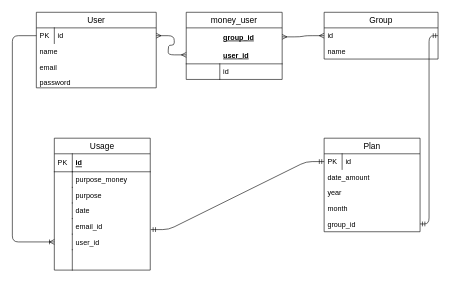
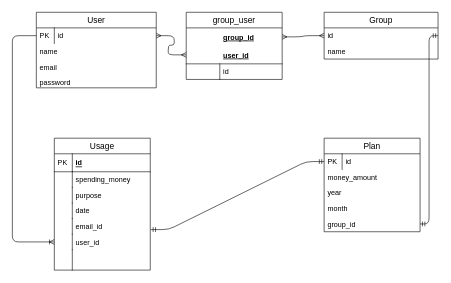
  <mxCell id="0" />
  <mxCell id="1" parent="0" />
  <mxCell id="2" value="User" style="swimlane;fontStyle=0;childLayout=stackLayout;horizontal=1;startSize=26;horizontalStack=0;resizeParent=1;resizeParentMax=0;resizeLast=0;collapsible=1;marginBottom=0;align=center;fontSize=14;" parent="1" vertex="1"><mxGeometry x="60" y="20" width="200" height="126" as="geometry" /></mxCell>
  <mxCell id="3" value="id" style="shape=partialRectangle;top=0;left=0;right=0;bottom=0;align=left;verticalAlign=top;fillColor=none;spacingLeft=34;spacingRight=4;overflow=hidden;rotatable=0;points=[[0,0.5],[1,0.5]];portConstraint=eastwest;dropTarget=0;fontSize=12;" parent="2" vertex="1"><mxGeometry y="26" width="200" height="26" as="geometry" /></mxCell>
  <mxCell id="4" value="PK" style="shape=partialRectangle;top=0;left=0;bottom=0;fillColor=none;align=left;verticalAlign=top;spacingLeft=4;spacingRight=4;overflow=hidden;rotatable=0;points=[];portConstraint=eastwest;part=1;fontSize=12;" parent="3" vertex="1" connectable="0"><mxGeometry width="30" height="26" as="geometry" /></mxCell>
  <mxCell id="5" value="name" style="text;strokeColor=none;fillColor=none;spacingLeft=4;spacingRight=4;overflow=hidden;rotatable=0;points=[[0,0.5],[1,0.5]];portConstraint=eastwest;fontSize=12;" parent="2" vertex="1"><mxGeometry y="52" width="200" height="26" as="geometry" /></mxCell>
  <mxCell id="6" value="email&#10;" style="text;strokeColor=none;fillColor=none;spacingLeft=4;spacingRight=4;overflow=hidden;rotatable=0;points=[[0,0.5],[1,0.5]];portConstraint=eastwest;fontSize=12;" vertex="1" parent="2"><mxGeometry y="78" width="200" height="26" as="geometry" /></mxCell>
  <mxCell id="7" value="password" style="text;strokeColor=none;fillColor=none;spacingLeft=4;spacingRight=4;overflow=hidden;rotatable=0;points=[[0,0.5],[1,0.5]];portConstraint=eastwest;fontSize=12;" parent="2" vertex="1"><mxGeometry y="104" width="200" height="22" as="geometry" /></mxCell>
  <mxCell id="8" value="" style="edgeStyle=elbowEdgeStyle;fontSize=12;html=1;endArrow=ERmandOne;startArrow=ERmandOne;exitX=1;exitY=0.5;exitDx=0;exitDy=0;entryX=1;entryY=0.5;entryDx=0;entryDy=0;" parent="1" target="31" edge="1"><mxGeometry width="100" height="100" relative="1" as="geometry"><mxPoint x="730" y="59" as="sourcePoint" /><mxPoint x="790" y="333" as="targetPoint" /></mxGeometry></mxCell>
  <mxCell id="9" value="Usage" style="swimlane;fontStyle=0;childLayout=stackLayout;horizontal=1;startSize=26;horizontalStack=0;resizeParent=1;resizeParentMax=0;resizeLast=0;collapsible=1;marginBottom=0;align=center;fontSize=14;" parent="1" vertex="1"><mxGeometry x="90" y="230" width="160" height="220" as="geometry" /></mxCell>
  <mxCell id="10" value="id" style="shape=partialRectangle;top=0;left=0;right=0;bottom=1;align=left;verticalAlign=middle;fillColor=none;spacingLeft=34;spacingRight=4;overflow=hidden;rotatable=0;points=[[0,0.5],[1,0.5]];portConstraint=eastwest;dropTarget=0;fontStyle=5;fontSize=12;" parent="9" vertex="1"><mxGeometry y="26" width="160" height="30" as="geometry" /></mxCell>
  <mxCell id="11" value="PK" style="shape=partialRectangle;top=0;left=0;bottom=0;fillColor=none;align=left;verticalAlign=middle;spacingLeft=4;spacingRight=4;overflow=hidden;rotatable=0;points=[];portConstraint=eastwest;part=1;fontSize=12;" parent="10" vertex="1" connectable="0"><mxGeometry width="30" height="30" as="geometry" /></mxCell>
- <mxCell id="12" value="purpose_money" style="shape=partialRectangle;top=0;left=0;right=0;bottom=0;align=left;verticalAlign=top;fillColor=none;spacingLeft=34;spacingRight=4;overflow=hidden;rotatable=0;points=[[0,0.5],[1,0.5]];portConstraint=eastwest;dropTarget=0;fontSize=12;" parent="9" vertex="1"><mxGeometry y="56" width="160" height="26" as="geometry" /></mxCell>
+ <mxCell id="12" value="spending_money" style="shape=partialRectangle;top=0;left=0;right=0;bottom=0;align=left;verticalAlign=top;fillColor=none;spacingLeft=34;spacingRight=4;overflow=hidden;rotatable=0;points=[[0,0.5],[1,0.5]];portConstraint=eastwest;dropTarget=0;fontSize=12;" parent="9" vertex="1"><mxGeometry y="56" width="160" height="26" as="geometry" /></mxCell>
  <mxCell id="13" value="" style="shape=partialRectangle;top=0;left=0;bottom=0;fillColor=none;align=left;verticalAlign=top;spacingLeft=4;spacingRight=4;overflow=hidden;rotatable=0;points=[];portConstraint=eastwest;part=1;fontSize=12;" parent="12" vertex="1" connectable="0"><mxGeometry width="30" height="26" as="geometry" /></mxCell>
  <mxCell id="14" value="purpose" style="shape=partialRectangle;top=0;left=0;right=0;bottom=0;align=left;verticalAlign=top;fillColor=none;spacingLeft=34;spacingRight=4;overflow=hidden;rotatable=0;points=[[0,0.5],[1,0.5]];portConstraint=eastwest;dropTarget=0;fontSize=12;" parent="9" vertex="1"><mxGeometry y="82" width="160" height="26" as="geometry" /></mxCell>
  <mxCell id="15" value="" style="shape=partialRectangle;top=0;left=0;bottom=0;fillColor=none;align=left;verticalAlign=top;spacingLeft=4;spacingRight=4;overflow=hidden;rotatable=0;points=[];portConstraint=eastwest;part=1;fontSize=12;" parent="14" vertex="1" connectable="0"><mxGeometry width="30" height="26" as="geometry" /></mxCell>
  <mxCell id="16" value="date" style="shape=partialRectangle;top=0;left=0;right=0;bottom=0;align=left;verticalAlign=top;fillColor=none;spacingLeft=34;spacingRight=4;overflow=hidden;rotatable=0;points=[[0,0.5],[1,0.5]];portConstraint=eastwest;dropTarget=0;fontSize=12;" vertex="1" parent="9"><mxGeometry y="108" width="160" height="26" as="geometry" /></mxCell>
  <mxCell id="17" value="" style="shape=partialRectangle;top=0;left=0;bottom=0;fillColor=none;align=left;verticalAlign=top;spacingLeft=4;spacingRight=4;overflow=hidden;rotatable=0;points=[];portConstraint=eastwest;part=1;fontSize=12;" vertex="1" connectable="0" parent="16"><mxGeometry width="30" height="26" as="geometry" /></mxCell>
  <mxCell id="18" value="email_id" style="shape=partialRectangle;top=0;left=0;right=0;bottom=0;align=left;verticalAlign=top;fillColor=none;spacingLeft=34;spacingRight=4;overflow=hidden;rotatable=0;points=[[0,0.5],[1,0.5]];portConstraint=eastwest;dropTarget=0;fontSize=12;" vertex="1" parent="9"><mxGeometry y="134" width="160" height="26" as="geometry" /></mxCell>
  <mxCell id="19" value="" style="shape=partialRectangle;top=0;left=0;bottom=0;fillColor=none;align=left;verticalAlign=top;spacingLeft=4;spacingRight=4;overflow=hidden;rotatable=0;points=[];portConstraint=eastwest;part=1;fontSize=12;" vertex="1" connectable="0" parent="18"><mxGeometry width="30" height="26" as="geometry" /></mxCell>
  <mxCell id="20" value="user_id" style="shape=partialRectangle;top=0;left=0;right=0;bottom=0;align=left;verticalAlign=top;fillColor=none;spacingLeft=34;spacingRight=4;overflow=hidden;rotatable=0;points=[[0,0.5],[1,0.5]];portConstraint=eastwest;dropTarget=0;fontSize=12;" parent="9" vertex="1"><mxGeometry y="160" width="160" height="26" as="geometry" /></mxCell>
  <mxCell id="21" value="" style="shape=partialRectangle;top=0;left=0;bottom=0;fillColor=none;align=left;verticalAlign=top;spacingLeft=4;spacingRight=4;overflow=hidden;rotatable=0;points=[];portConstraint=eastwest;part=1;fontSize=12;" parent="20" vertex="1" connectable="0"><mxGeometry width="30" height="26" as="geometry" /></mxCell>
  <mxCell id="22" value="" style="shape=partialRectangle;top=0;left=0;right=0;bottom=0;align=left;verticalAlign=top;fillColor=none;spacingLeft=34;spacingRight=4;overflow=hidden;rotatable=0;points=[[0,0.5],[1,0.5]];portConstraint=eastwest;dropTarget=0;fontSize=12;" parent="9" vertex="1"><mxGeometry y="186" width="160" height="34" as="geometry" /></mxCell>
  <mxCell id="23" value="" style="shape=partialRectangle;top=0;left=0;bottom=0;fillColor=none;align=left;verticalAlign=top;spacingLeft=4;spacingRight=4;overflow=hidden;rotatable=0;points=[];portConstraint=eastwest;part=1;fontSize=12;" parent="22" vertex="1" connectable="0"><mxGeometry width="30" height="34" as="geometry" /></mxCell>
  <mxCell id="24" value="" style="edgeStyle=entityRelationEdgeStyle;fontSize=12;html=1;endArrow=ERmandOne;startArrow=ERmandOne;exitX=1.005;exitY=0.708;exitDx=0;exitDy=0;exitPerimeter=0;entryX=0;entryY=0.5;entryDx=0;entryDy=0;" edge="1" parent="1" source="18" target="26"><mxGeometry width="100" height="100" relative="1" as="geometry"><mxPoint x="290" y="370" as="sourcePoint" /><mxPoint x="390" y="270" as="targetPoint" /></mxGeometry></mxCell>
  <mxCell id="25" value="Plan" style="swimlane;fontStyle=0;childLayout=stackLayout;horizontal=1;startSize=26;horizontalStack=0;resizeParent=1;resizeParentMax=0;resizeLast=0;collapsible=1;marginBottom=0;align=center;fontSize=14;" parent="1" vertex="1"><mxGeometry x="540" y="230" width="160" height="156" as="geometry" /></mxCell>
  <mxCell id="26" value="id" style="shape=partialRectangle;top=0;left=0;right=0;bottom=0;align=left;verticalAlign=top;fillColor=none;spacingLeft=34;spacingRight=4;overflow=hidden;rotatable=0;points=[[0,0.5],[1,0.5]];portConstraint=eastwest;dropTarget=0;fontSize=12;" parent="25" vertex="1"><mxGeometry y="26" width="160" height="26" as="geometry" /></mxCell>
  <mxCell id="27" value="PK" style="shape=partialRectangle;top=0;left=0;bottom=0;fillColor=none;align=left;verticalAlign=top;spacingLeft=4;spacingRight=4;overflow=hidden;rotatable=0;points=[];portConstraint=eastwest;part=1;fontSize=12;" parent="26" vertex="1" connectable="0"><mxGeometry width="30" height="26" as="geometry" /></mxCell>
- <mxCell id="28" value="date_amount" style="text;strokeColor=none;fillColor=none;spacingLeft=4;spacingRight=4;overflow=hidden;rotatable=0;points=[[0,0.5],[1,0.5]];portConstraint=eastwest;fontSize=12;" parent="25" vertex="1"><mxGeometry y="52" width="160" height="26" as="geometry" /></mxCell>
+ <mxCell id="28" value="money_amount" style="text;strokeColor=none;fillColor=none;spacingLeft=4;spacingRight=4;overflow=hidden;rotatable=0;points=[[0,0.5],[1,0.5]];portConstraint=eastwest;fontSize=12;" parent="25" vertex="1"><mxGeometry y="52" width="160" height="26" as="geometry" /></mxCell>
  <mxCell id="29" value="year" style="text;strokeColor=none;fillColor=none;spacingLeft=4;spacingRight=4;overflow=hidden;rotatable=0;points=[[0,0.5],[1,0.5]];portConstraint=eastwest;fontSize=12;" parent="25" vertex="1"><mxGeometry y="78" width="160" height="26" as="geometry" /></mxCell>
  <mxCell id="30" value="month" style="text;strokeColor=none;fillColor=none;spacingLeft=4;spacingRight=4;overflow=hidden;rotatable=0;points=[[0,0.5],[1,0.5]];portConstraint=eastwest;fontSize=12;" parent="25" vertex="1"><mxGeometry y="104" width="160" height="26" as="geometry" /></mxCell>
  <mxCell id="31" value="group_id" style="text;strokeColor=none;fillColor=none;spacingLeft=4;spacingRight=4;overflow=hidden;rotatable=0;points=[[0,0.5],[1,0.5]];portConstraint=eastwest;fontSize=12;" parent="25" vertex="1"><mxGeometry y="130" width="160" height="26" as="geometry" /></mxCell>
  <mxCell id="32" value="" style="fontSize=12;html=1;endArrow=ERoneToMany;entryX=0;entryY=0.5;entryDx=0;entryDy=0;edgeStyle=elbowEdgeStyle;exitX=0;exitY=0.5;exitDx=0;exitDy=0;" edge="1" parent="1" source="3" target="20"><mxGeometry width="100" height="100" relative="1" as="geometry"><mxPoint x="21" y="59" as="sourcePoint" /><mxPoint x="51" y="403" as="targetPoint" /><Array as="points"><mxPoint x="20" y="240" /></Array></mxGeometry></mxCell>
  <mxCell id="33" value="" style="edgeStyle=entityRelationEdgeStyle;fontSize=12;html=1;endArrow=ERmany;startArrow=ERmany;exitX=1;exitY=0.5;exitDx=0;exitDy=0;entryX=0;entryY=0.5;entryDx=0;entryDy=0;" edge="1" parent="1" source="3" target="40"><mxGeometry width="100" height="100" relative="1" as="geometry"><mxPoint x="260" y="160" as="sourcePoint" /><mxPoint x="360" y="60" as="targetPoint" /></mxGeometry></mxCell>
  <mxCell id="34" value="" style="edgeStyle=entityRelationEdgeStyle;fontSize=12;html=1;endArrow=ERmany;startArrow=ERmany;exitX=1;exitY=0.5;exitDx=0;exitDy=0;entryX=0;entryY=0.5;entryDx=0;entryDy=0;" edge="1" parent="1" source="39"><mxGeometry width="100" height="100" relative="1" as="geometry"><mxPoint x="480" y="200" as="sourcePoint" /><mxPoint x="540" y="59" as="targetPoint" /></mxGeometry></mxCell>
  <mxCell id="35" value="Group" style="swimlane;fontStyle=0;childLayout=stackLayout;horizontal=1;startSize=26;horizontalStack=0;resizeParent=1;resizeParentMax=0;resizeLast=0;collapsible=1;marginBottom=0;align=center;fontSize=14;" parent="1" vertex="1"><mxGeometry x="540" y="20" width="190" height="78" as="geometry" /></mxCell>
  <mxCell id="36" value="id" style="text;strokeColor=none;fillColor=none;spacingLeft=4;spacingRight=4;overflow=hidden;rotatable=0;points=[[0,0.5],[1,0.5]];portConstraint=eastwest;fontSize=12;" vertex="1" parent="35"><mxGeometry y="26" width="190" height="26" as="geometry" /></mxCell>
  <mxCell id="37" value="name" style="text;strokeColor=none;fillColor=none;spacingLeft=4;spacingRight=4;overflow=hidden;rotatable=0;points=[[0,0.5],[1,0.5]];portConstraint=eastwest;fontSize=12;" parent="35" vertex="1"><mxGeometry y="52" width="190" height="26" as="geometry" /></mxCell>
- <mxCell id="38" value="money_user" style="swimlane;fontStyle=0;childLayout=stackLayout;horizontal=1;startSize=26;horizontalStack=0;resizeParent=1;resizeParentMax=0;resizeLast=0;collapsible=1;marginBottom=0;align=center;fontSize=14;" vertex="1" parent="1"><mxGeometry x="310" y="20" width="160" height="112" as="geometry" /></mxCell>
+ <mxCell id="38" value="group_user" style="swimlane;fontStyle=0;childLayout=stackLayout;horizontal=1;startSize=26;horizontalStack=0;resizeParent=1;resizeParentMax=0;resizeLast=0;collapsible=1;marginBottom=0;align=center;fontSize=14;" vertex="1" parent="1"><mxGeometry x="310" y="20" width="160" height="112" as="geometry" /></mxCell>
  <mxCell id="39" value="group_id" style="shape=partialRectangle;top=0;left=0;right=0;bottom=0;align=left;verticalAlign=middle;fillColor=none;spacingLeft=60;spacingRight=4;overflow=hidden;rotatable=0;points=[[0,0.5],[1,0.5]];portConstraint=eastwest;dropTarget=0;fontStyle=5;fontSize=12;" vertex="1" parent="38"><mxGeometry y="26" width="160" height="30" as="geometry" /></mxCell>
  <mxCell id="40" value="user_id" style="shape=partialRectangle;top=0;left=0;right=0;bottom=1;align=left;verticalAlign=middle;fillColor=none;spacingLeft=60;spacingRight=4;overflow=hidden;rotatable=0;points=[[0,0.5],[1,0.5]];portConstraint=eastwest;dropTarget=0;fontStyle=5;fontSize=12;" vertex="1" parent="38"><mxGeometry y="56" width="160" height="30" as="geometry" /></mxCell>
  <mxCell id="41" value="id" style="shape=partialRectangle;top=0;left=0;right=0;bottom=0;align=left;verticalAlign=top;fillColor=none;spacingLeft=60;spacingRight=4;overflow=hidden;rotatable=0;points=[[0,0.5],[1,0.5]];portConstraint=eastwest;dropTarget=0;fontSize=12;" vertex="1" parent="38"><mxGeometry y="86" width="160" height="26" as="geometry" /></mxCell>
  <mxCell id="42" value="" style="shape=partialRectangle;top=0;left=0;bottom=0;fillColor=none;align=left;verticalAlign=top;spacingLeft=4;spacingRight=4;overflow=hidden;rotatable=0;points=[];portConstraint=eastwest;part=1;fontSize=12;" connectable="0" vertex="1" parent="41"><mxGeometry width="56" height="26" as="geometry" /></mxCell>
